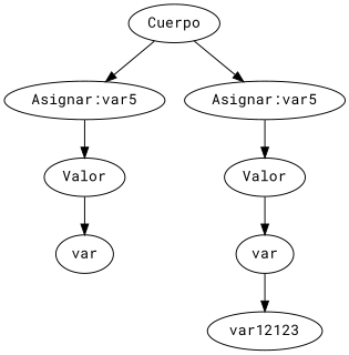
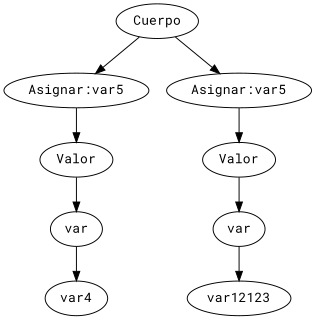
  digraph {
    fontname="Roboto Mono"
    node [fontname="Roboto Mono"]
    edge [fontname="Roboto Mono"]
    n1 [label=Cuerpo]
    n2 [label="Asignar:var5"]
    n3 [label="Asignar:var5"]
    n4 [label=Valor]
    n5 [label=var]
+   n6 [label=var4]
    n7 [label=Valor]
    n8 [label=var]
    n9 [label=var12123]
    n1 -> n2
    n1 -> n3
    n2 -> n4
    n3 -> n7
    n4 -> n5
+   n5 -> n6
    n7 -> n8
    n8 -> n9
  }
